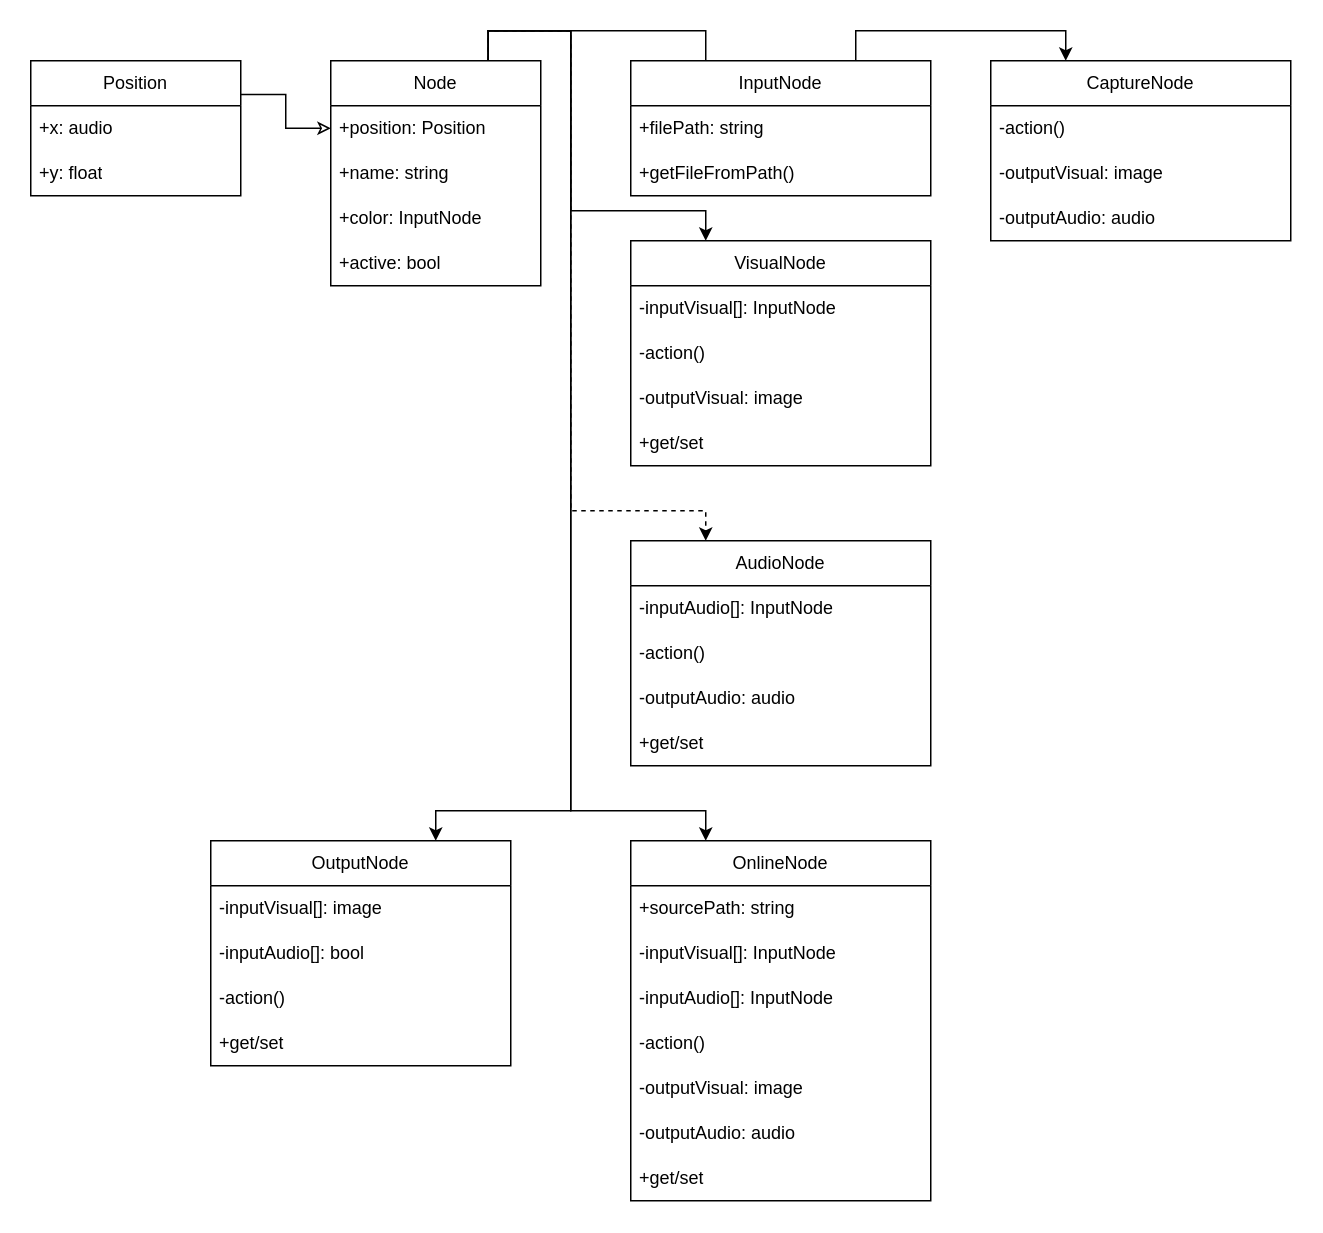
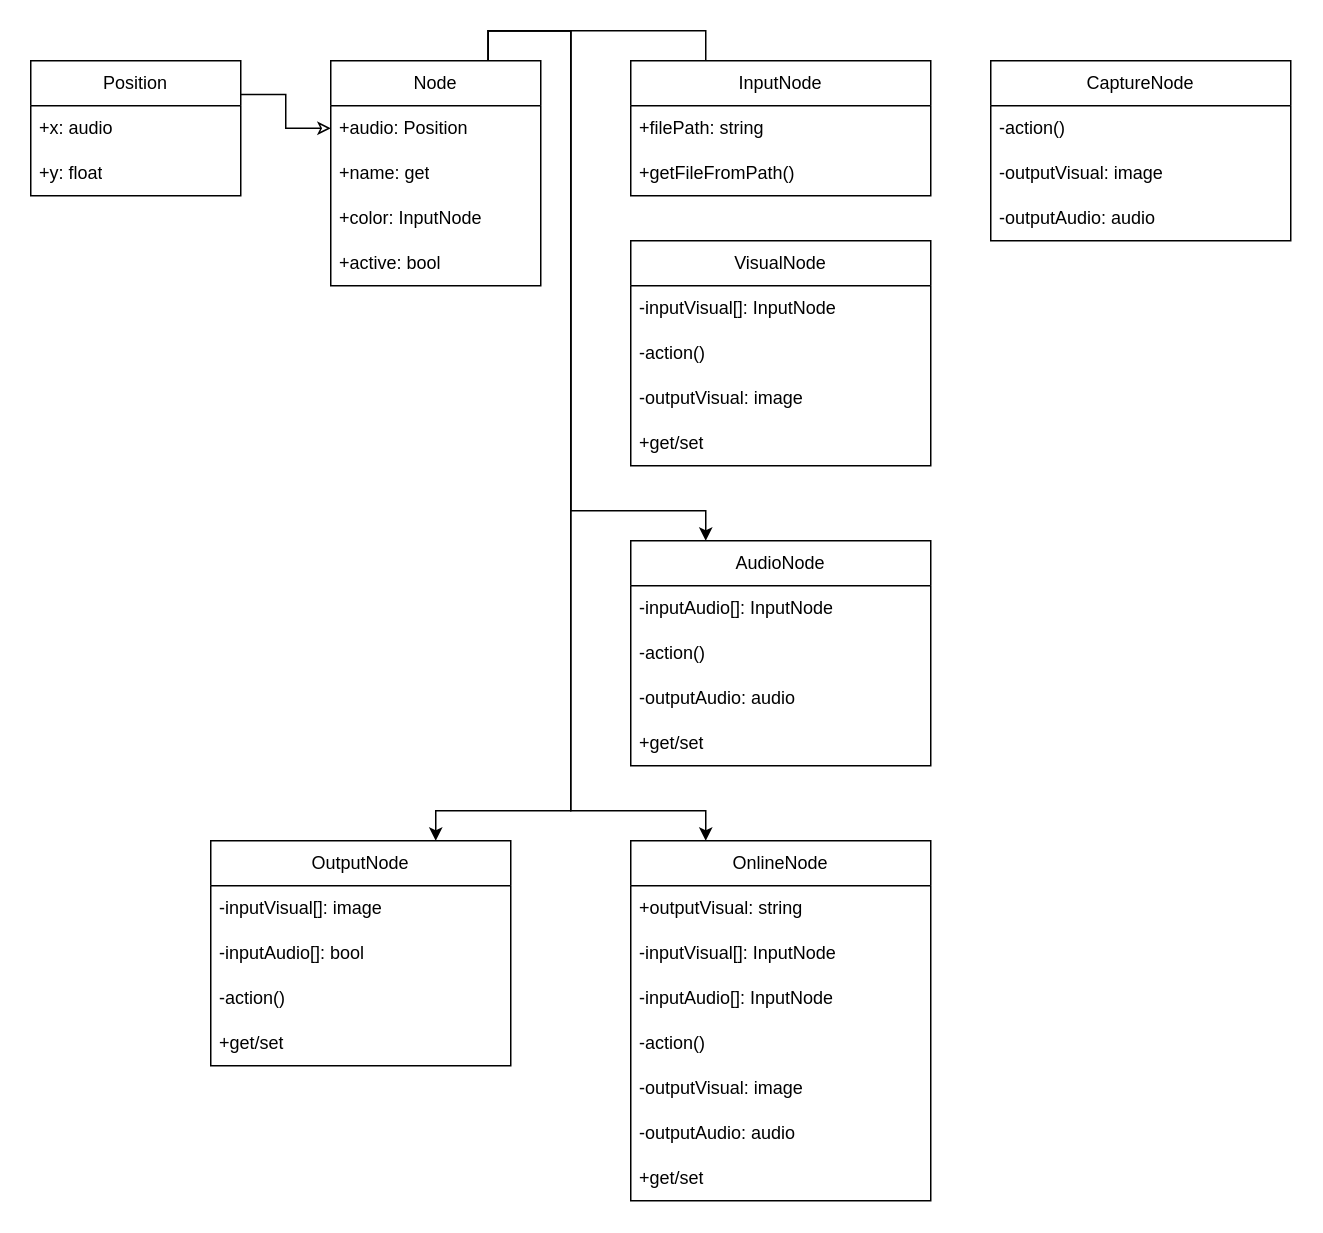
  <mxCell id="0" />
  <mxCell id="1" parent="0" />
  <mxCell id="2" style="edgeStyle=orthogonalEdgeStyle;rounded=0;orthogonalLoop=1;jettySize=auto;html=1;exitX=1;exitY=0.25;exitDx=0;exitDy=0;entryX=0;entryY=0.5;entryDx=0;entryDy=0;endArrow=classic;endFill=0;" edge="1" parent="1" source="3" target="12"><mxGeometry relative="1" as="geometry" /></mxCell>
  <mxCell id="3" value="Position" style="swimlane;fontStyle=0;childLayout=stackLayout;horizontal=1;startSize=30;horizontalStack=0;resizeParent=1;resizeParentMax=0;resizeLast=0;collapsible=1;marginBottom=0;whiteSpace=wrap;html=1;" vertex="1" parent="1"><mxGeometry x="20" y="40" width="140" height="90" as="geometry" /></mxCell>
  <mxCell id="4" value="+x: audio" style="text;strokeColor=none;fillColor=none;align=left;verticalAlign=middle;spacingLeft=4;spacingRight=4;overflow=hidden;points=[[0,0.5],[1,0.5]];portConstraint=eastwest;rotatable=0;whiteSpace=wrap;html=1;" vertex="1" parent="3"><mxGeometry y="30" width="140" height="30" as="geometry" /></mxCell>
  <mxCell id="5" value="+y: float" style="text;strokeColor=none;fillColor=none;align=left;verticalAlign=middle;spacingLeft=4;spacingRight=4;overflow=hidden;points=[[0,0.5],[1,0.5]];portConstraint=eastwest;rotatable=0;whiteSpace=wrap;html=1;" vertex="1" parent="3"><mxGeometry y="60" width="140" height="30" as="geometry" /></mxCell>
- <mxCell id="6" style="edgeStyle=orthogonalEdgeStyle;rounded=0;orthogonalLoop=1;jettySize=auto;html=1;exitX=0.75;exitY=0;exitDx=0;exitDy=0;entryX=0.25;entryY=0;entryDx=0;entryDy=0;" edge="1" parent="1" source="11" target="20"><mxGeometry relative="1" as="geometry"><Array as="points"><mxPoint x="325" y="20" /><mxPoint x="380" y="20" /><mxPoint x="380" y="140" /><mxPoint x="470" y="140" /></Array></mxGeometry></mxCell>
  <mxCell id="7" style="edgeStyle=orthogonalEdgeStyle;rounded=0;orthogonalLoop=1;jettySize=auto;html=1;exitX=0.75;exitY=0;exitDx=0;exitDy=0;entryX=0.25;entryY=0;entryDx=0;entryDy=0;endArrow=none;" edge="1" parent="1" source="11" target="17"><mxGeometry relative="1" as="geometry" /></mxCell>
- <mxCell id="8" style="edgeStyle=orthogonalEdgeStyle;rounded=0;orthogonalLoop=1;jettySize=auto;html=1;exitX=0.75;exitY=0;exitDx=0;exitDy=0;entryX=0.25;entryY=0;entryDx=0;entryDy=0;dashed=1;" edge="1" parent="1" source="11" target="25"><mxGeometry relative="1" as="geometry"><Array as="points"><mxPoint x="325" y="20" /><mxPoint x="380" y="20" /><mxPoint x="380" y="340" /><mxPoint x="470" y="340" /></Array></mxGeometry></mxCell>
+ <mxCell id="8" style="edgeStyle=orthogonalEdgeStyle;rounded=0;orthogonalLoop=1;jettySize=auto;html=1;exitX=0.75;exitY=0;exitDx=0;exitDy=0;entryX=0.25;entryY=0;entryDx=0;entryDy=0;" edge="1" parent="1" source="11" target="25"><mxGeometry relative="1" as="geometry"><Array as="points"><mxPoint x="325" y="20" /><mxPoint x="380" y="20" /><mxPoint x="380" y="340" /><mxPoint x="470" y="340" /></Array></mxGeometry></mxCell>
  <mxCell id="9" style="edgeStyle=orthogonalEdgeStyle;rounded=0;orthogonalLoop=1;jettySize=auto;html=1;exitX=0.75;exitY=0;exitDx=0;exitDy=0;entryX=0.25;entryY=0;entryDx=0;entryDy=0;" edge="1" parent="1" source="11" target="30"><mxGeometry relative="1" as="geometry"><Array as="points"><mxPoint x="325" y="20" /><mxPoint x="380" y="20" /><mxPoint x="380" y="540" /><mxPoint x="470" y="540" /></Array></mxGeometry></mxCell>
  <mxCell id="10" style="edgeStyle=orthogonalEdgeStyle;rounded=0;orthogonalLoop=1;jettySize=auto;html=1;exitX=0.75;exitY=0;exitDx=0;exitDy=0;entryX=0.75;entryY=0;entryDx=0;entryDy=0;" edge="1" parent="1" source="11" target="38"><mxGeometry relative="1" as="geometry"><Array as="points"><mxPoint x="325" y="20" /><mxPoint x="380" y="20" /><mxPoint x="380" y="540" /><mxPoint x="290" y="540" /></Array></mxGeometry></mxCell>
  <mxCell id="11" value="Node" style="swimlane;fontStyle=0;childLayout=stackLayout;horizontal=1;startSize=30;horizontalStack=0;resizeParent=1;resizeParentMax=0;resizeLast=0;collapsible=1;marginBottom=0;whiteSpace=wrap;html=1;" vertex="1" parent="1"><mxGeometry x="220" y="40" width="140" height="150" as="geometry" /></mxCell>
- <mxCell id="12" value="+position: Position" style="text;strokeColor=none;fillColor=none;align=left;verticalAlign=middle;spacingLeft=4;spacingRight=4;overflow=hidden;points=[[0,0.5],[1,0.5]];portConstraint=eastwest;rotatable=0;whiteSpace=wrap;html=1;" vertex="1" parent="11"><mxGeometry y="30" width="140" height="30" as="geometry" /></mxCell>
- <mxCell id="13" value="+name: string" style="text;strokeColor=none;fillColor=none;align=left;verticalAlign=middle;spacingLeft=4;spacingRight=4;overflow=hidden;points=[[0,0.5],[1,0.5]];portConstraint=eastwest;rotatable=0;whiteSpace=wrap;html=1;" vertex="1" parent="11"><mxGeometry y="60" width="140" height="30" as="geometry" /></mxCell>
+ <mxCell id="12" value="+audio: Position" style="text;strokeColor=none;fillColor=none;align=left;verticalAlign=middle;spacingLeft=4;spacingRight=4;overflow=hidden;points=[[0,0.5],[1,0.5]];portConstraint=eastwest;rotatable=0;whiteSpace=wrap;html=1;" vertex="1" parent="11"><mxGeometry y="30" width="140" height="30" as="geometry" /></mxCell>
+ <mxCell id="13" value="+name: get" style="text;strokeColor=none;fillColor=none;align=left;verticalAlign=middle;spacingLeft=4;spacingRight=4;overflow=hidden;points=[[0,0.5],[1,0.5]];portConstraint=eastwest;rotatable=0;whiteSpace=wrap;html=1;" vertex="1" parent="11"><mxGeometry y="60" width="140" height="30" as="geometry" /></mxCell>
  <mxCell id="14" value="+color: InputNode" style="text;strokeColor=none;fillColor=none;align=left;verticalAlign=middle;spacingLeft=4;spacingRight=4;overflow=hidden;points=[[0,0.5],[1,0.5]];portConstraint=eastwest;rotatable=0;whiteSpace=wrap;html=1;" vertex="1" parent="11"><mxGeometry y="90" width="140" height="30" as="geometry" /></mxCell>
  <mxCell id="15" value="+active: bool" style="text;strokeColor=none;fillColor=none;align=left;verticalAlign=middle;spacingLeft=4;spacingRight=4;overflow=hidden;points=[[0,0.5],[1,0.5]];portConstraint=eastwest;rotatable=0;whiteSpace=wrap;html=1;" vertex="1" parent="11"><mxGeometry y="120" width="140" height="30" as="geometry" /></mxCell>
- <mxCell id="16" style="edgeStyle=orthogonalEdgeStyle;rounded=0;orthogonalLoop=1;jettySize=auto;html=1;exitX=0.75;exitY=0;exitDx=0;exitDy=0;entryX=0.25;entryY=0;entryDx=0;entryDy=0;" edge="1" parent="1" source="17" target="43"><mxGeometry relative="1" as="geometry" /></mxCell>
  <mxCell id="17" value="InputNode" style="swimlane;fontStyle=0;childLayout=stackLayout;horizontal=1;startSize=30;horizontalStack=0;resizeParent=1;resizeParentMax=0;resizeLast=0;collapsible=1;marginBottom=0;whiteSpace=wrap;html=1;" vertex="1" parent="1"><mxGeometry x="420" y="40" width="200" height="90" as="geometry" /></mxCell>
  <mxCell id="18" value="+filePath: string" style="text;strokeColor=none;fillColor=none;align=left;verticalAlign=middle;spacingLeft=4;spacingRight=4;overflow=hidden;points=[[0,0.5],[1,0.5]];portConstraint=eastwest;rotatable=0;whiteSpace=wrap;html=1;" vertex="1" parent="17"><mxGeometry y="30" width="200" height="30" as="geometry" /></mxCell>
  <mxCell id="19" value="+getFileFromPath()" style="text;strokeColor=none;fillColor=none;align=left;verticalAlign=middle;spacingLeft=4;spacingRight=4;overflow=hidden;points=[[0,0.5],[1,0.5]];portConstraint=eastwest;rotatable=0;whiteSpace=wrap;html=1;" vertex="1" parent="17"><mxGeometry y="60" width="200" height="30" as="geometry" /></mxCell>
  <mxCell id="20" value="VisualNode" style="swimlane;fontStyle=0;childLayout=stackLayout;horizontal=1;startSize=30;horizontalStack=0;resizeParent=1;resizeParentMax=0;resizeLast=0;collapsible=1;marginBottom=0;whiteSpace=wrap;html=1;" vertex="1" parent="1"><mxGeometry x="420" y="160" width="200" height="150" as="geometry" /></mxCell>
  <mxCell id="21" value="-inputVisual[]: InputNode" style="text;strokeColor=none;fillColor=none;align=left;verticalAlign=middle;spacingLeft=4;spacingRight=4;overflow=hidden;points=[[0,0.5],[1,0.5]];portConstraint=eastwest;rotatable=0;whiteSpace=wrap;html=1;" vertex="1" parent="20"><mxGeometry y="30" width="200" height="30" as="geometry" /></mxCell>
  <mxCell id="22" value="-action()" style="text;strokeColor=none;fillColor=none;align=left;verticalAlign=middle;spacingLeft=4;spacingRight=4;overflow=hidden;points=[[0,0.5],[1,0.5]];portConstraint=eastwest;rotatable=0;whiteSpace=wrap;html=1;" vertex="1" parent="20"><mxGeometry y="60" width="200" height="30" as="geometry" /></mxCell>
  <mxCell id="23" value="-outputVisual: image" style="text;strokeColor=none;fillColor=none;align=left;verticalAlign=middle;spacingLeft=4;spacingRight=4;overflow=hidden;points=[[0,0.5],[1,0.5]];portConstraint=eastwest;rotatable=0;whiteSpace=wrap;html=1;" vertex="1" parent="20"><mxGeometry y="90" width="200" height="30" as="geometry" /></mxCell>
  <mxCell id="24" value="+get/set" style="text;strokeColor=none;fillColor=none;align=left;verticalAlign=middle;spacingLeft=4;spacingRight=4;overflow=hidden;points=[[0,0.5],[1,0.5]];portConstraint=eastwest;rotatable=0;whiteSpace=wrap;html=1;" vertex="1" parent="20"><mxGeometry y="120" width="200" height="30" as="geometry" /></mxCell>
  <mxCell id="25" value="AudioNode" style="swimlane;fontStyle=0;childLayout=stackLayout;horizontal=1;startSize=30;horizontalStack=0;resizeParent=1;resizeParentMax=0;resizeLast=0;collapsible=1;marginBottom=0;whiteSpace=wrap;html=1;" vertex="1" parent="1"><mxGeometry x="420" y="360" width="200" height="150" as="geometry" /></mxCell>
  <mxCell id="26" value="-inputAudio[]: InputNode" style="text;strokeColor=none;fillColor=none;align=left;verticalAlign=middle;spacingLeft=4;spacingRight=4;overflow=hidden;points=[[0,0.5],[1,0.5]];portConstraint=eastwest;rotatable=0;whiteSpace=wrap;html=1;" vertex="1" parent="25"><mxGeometry y="30" width="200" height="30" as="geometry" /></mxCell>
  <mxCell id="27" value="-action()" style="text;strokeColor=none;fillColor=none;align=left;verticalAlign=middle;spacingLeft=4;spacingRight=4;overflow=hidden;points=[[0,0.5],[1,0.5]];portConstraint=eastwest;rotatable=0;whiteSpace=wrap;html=1;" vertex="1" parent="25"><mxGeometry y="60" width="200" height="30" as="geometry" /></mxCell>
  <mxCell id="28" value="-outputAudio: audio" style="text;strokeColor=none;fillColor=none;align=left;verticalAlign=middle;spacingLeft=4;spacingRight=4;overflow=hidden;points=[[0,0.5],[1,0.5]];portConstraint=eastwest;rotatable=0;whiteSpace=wrap;html=1;" vertex="1" parent="25"><mxGeometry y="90" width="200" height="30" as="geometry" /></mxCell>
  <mxCell id="29" value="+get/set" style="text;strokeColor=none;fillColor=none;align=left;verticalAlign=middle;spacingLeft=4;spacingRight=4;overflow=hidden;points=[[0,0.5],[1,0.5]];portConstraint=eastwest;rotatable=0;whiteSpace=wrap;html=1;" vertex="1" parent="25"><mxGeometry y="120" width="200" height="30" as="geometry" /></mxCell>
  <mxCell id="30" value="OnlineNode" style="swimlane;fontStyle=0;childLayout=stackLayout;horizontal=1;startSize=30;horizontalStack=0;resizeParent=1;resizeParentMax=0;resizeLast=0;collapsible=1;marginBottom=0;whiteSpace=wrap;html=1;" vertex="1" parent="1"><mxGeometry x="420" y="560" width="200" height="240" as="geometry" /></mxCell>
- <mxCell id="31" value="+sourcePath: string" style="text;strokeColor=none;fillColor=none;align=left;verticalAlign=middle;spacingLeft=4;spacingRight=4;overflow=hidden;points=[[0,0.5],[1,0.5]];portConstraint=eastwest;rotatable=0;whiteSpace=wrap;html=1;" vertex="1" parent="30"><mxGeometry y="30" width="200" height="30" as="geometry" /></mxCell>
+ <mxCell id="31" value="+outputVisual: string" style="text;strokeColor=none;fillColor=none;align=left;verticalAlign=middle;spacingLeft=4;spacingRight=4;overflow=hidden;points=[[0,0.5],[1,0.5]];portConstraint=eastwest;rotatable=0;whiteSpace=wrap;html=1;" vertex="1" parent="30"><mxGeometry y="30" width="200" height="30" as="geometry" /></mxCell>
  <mxCell id="32" value="-inputVisual[]: InputNode" style="text;strokeColor=none;fillColor=none;align=left;verticalAlign=middle;spacingLeft=4;spacingRight=4;overflow=hidden;points=[[0,0.5],[1,0.5]];portConstraint=eastwest;rotatable=0;whiteSpace=wrap;html=1;" vertex="1" parent="30"><mxGeometry y="60" width="200" height="30" as="geometry" /></mxCell>
  <mxCell id="33" value="-inputAudio[]: InputNode" style="text;strokeColor=none;fillColor=none;align=left;verticalAlign=middle;spacingLeft=4;spacingRight=4;overflow=hidden;points=[[0,0.5],[1,0.5]];portConstraint=eastwest;rotatable=0;whiteSpace=wrap;html=1;" vertex="1" parent="30"><mxGeometry y="90" width="200" height="30" as="geometry" /></mxCell>
  <mxCell id="34" value="-action()" style="text;strokeColor=none;fillColor=none;align=left;verticalAlign=middle;spacingLeft=4;spacingRight=4;overflow=hidden;points=[[0,0.5],[1,0.5]];portConstraint=eastwest;rotatable=0;whiteSpace=wrap;html=1;" vertex="1" parent="30"><mxGeometry y="120" width="200" height="30" as="geometry" /></mxCell>
  <mxCell id="35" value="-outputVisual: image" style="text;strokeColor=none;fillColor=none;align=left;verticalAlign=middle;spacingLeft=4;spacingRight=4;overflow=hidden;points=[[0,0.5],[1,0.5]];portConstraint=eastwest;rotatable=0;whiteSpace=wrap;html=1;" vertex="1" parent="30"><mxGeometry y="150" width="200" height="30" as="geometry" /></mxCell>
  <mxCell id="36" value="-outputAudio: audio" style="text;strokeColor=none;fillColor=none;align=left;verticalAlign=middle;spacingLeft=4;spacingRight=4;overflow=hidden;points=[[0,0.5],[1,0.5]];portConstraint=eastwest;rotatable=0;whiteSpace=wrap;html=1;" vertex="1" parent="30"><mxGeometry y="180" width="200" height="30" as="geometry" /></mxCell>
  <mxCell id="37" value="+get/set" style="text;strokeColor=none;fillColor=none;align=left;verticalAlign=middle;spacingLeft=4;spacingRight=4;overflow=hidden;points=[[0,0.5],[1,0.5]];portConstraint=eastwest;rotatable=0;whiteSpace=wrap;html=1;" vertex="1" parent="30"><mxGeometry y="210" width="200" height="30" as="geometry" /></mxCell>
  <mxCell id="38" value="OutputNode" style="swimlane;fontStyle=0;childLayout=stackLayout;horizontal=1;startSize=30;horizontalStack=0;resizeParent=1;resizeParentMax=0;resizeLast=0;collapsible=1;marginBottom=0;whiteSpace=wrap;html=1;" vertex="1" parent="1"><mxGeometry x="140" y="560" width="200" height="150" as="geometry" /></mxCell>
  <mxCell id="39" value="-inputVisual[]: image" style="text;strokeColor=none;fillColor=none;align=left;verticalAlign=middle;spacingLeft=4;spacingRight=4;overflow=hidden;points=[[0,0.5],[1,0.5]];portConstraint=eastwest;rotatable=0;whiteSpace=wrap;html=1;" vertex="1" parent="38"><mxGeometry y="30" width="200" height="30" as="geometry" /></mxCell>
  <mxCell id="40" value="-inputAudio[]: bool" style="text;strokeColor=none;fillColor=none;align=left;verticalAlign=middle;spacingLeft=4;spacingRight=4;overflow=hidden;points=[[0,0.5],[1,0.5]];portConstraint=eastwest;rotatable=0;whiteSpace=wrap;html=1;" vertex="1" parent="38"><mxGeometry y="60" width="200" height="30" as="geometry" /></mxCell>
  <mxCell id="41" value="-action()" style="text;strokeColor=none;fillColor=none;align=left;verticalAlign=middle;spacingLeft=4;spacingRight=4;overflow=hidden;points=[[0,0.5],[1,0.5]];portConstraint=eastwest;rotatable=0;whiteSpace=wrap;html=1;" vertex="1" parent="38"><mxGeometry y="90" width="200" height="30" as="geometry" /></mxCell>
  <mxCell id="42" value="+get/set" style="text;strokeColor=none;fillColor=none;align=left;verticalAlign=middle;spacingLeft=4;spacingRight=4;overflow=hidden;points=[[0,0.5],[1,0.5]];portConstraint=eastwest;rotatable=0;whiteSpace=wrap;html=1;" vertex="1" parent="38"><mxGeometry y="120" width="200" height="30" as="geometry" /></mxCell>
  <mxCell id="43" value="CaptureNode" style="swimlane;fontStyle=0;childLayout=stackLayout;horizontal=1;startSize=30;horizontalStack=0;resizeParent=1;resizeParentMax=0;resizeLast=0;collapsible=1;marginBottom=0;whiteSpace=wrap;html=1;" vertex="1" parent="1"><mxGeometry x="660" y="40" width="200" height="120" as="geometry" /></mxCell>
  <mxCell id="44" value="-action()" style="text;strokeColor=none;fillColor=none;align=left;verticalAlign=middle;spacingLeft=4;spacingRight=4;overflow=hidden;points=[[0,0.5],[1,0.5]];portConstraint=eastwest;rotatable=0;whiteSpace=wrap;html=1;" vertex="1" parent="43"><mxGeometry y="30" width="200" height="30" as="geometry" /></mxCell>
  <mxCell id="45" value="-outputVisual: image" style="text;strokeColor=none;fillColor=none;align=left;verticalAlign=middle;spacingLeft=4;spacingRight=4;overflow=hidden;points=[[0,0.5],[1,0.5]];portConstraint=eastwest;rotatable=0;whiteSpace=wrap;html=1;" vertex="1" parent="43"><mxGeometry y="60" width="200" height="30" as="geometry" /></mxCell>
  <mxCell id="46" value="-outputAudio: audio" style="text;strokeColor=none;fillColor=none;align=left;verticalAlign=middle;spacingLeft=4;spacingRight=4;overflow=hidden;points=[[0,0.5],[1,0.5]];portConstraint=eastwest;rotatable=0;whiteSpace=wrap;html=1;" vertex="1" parent="43"><mxGeometry y="90" width="200" height="30" as="geometry" /></mxCell>
